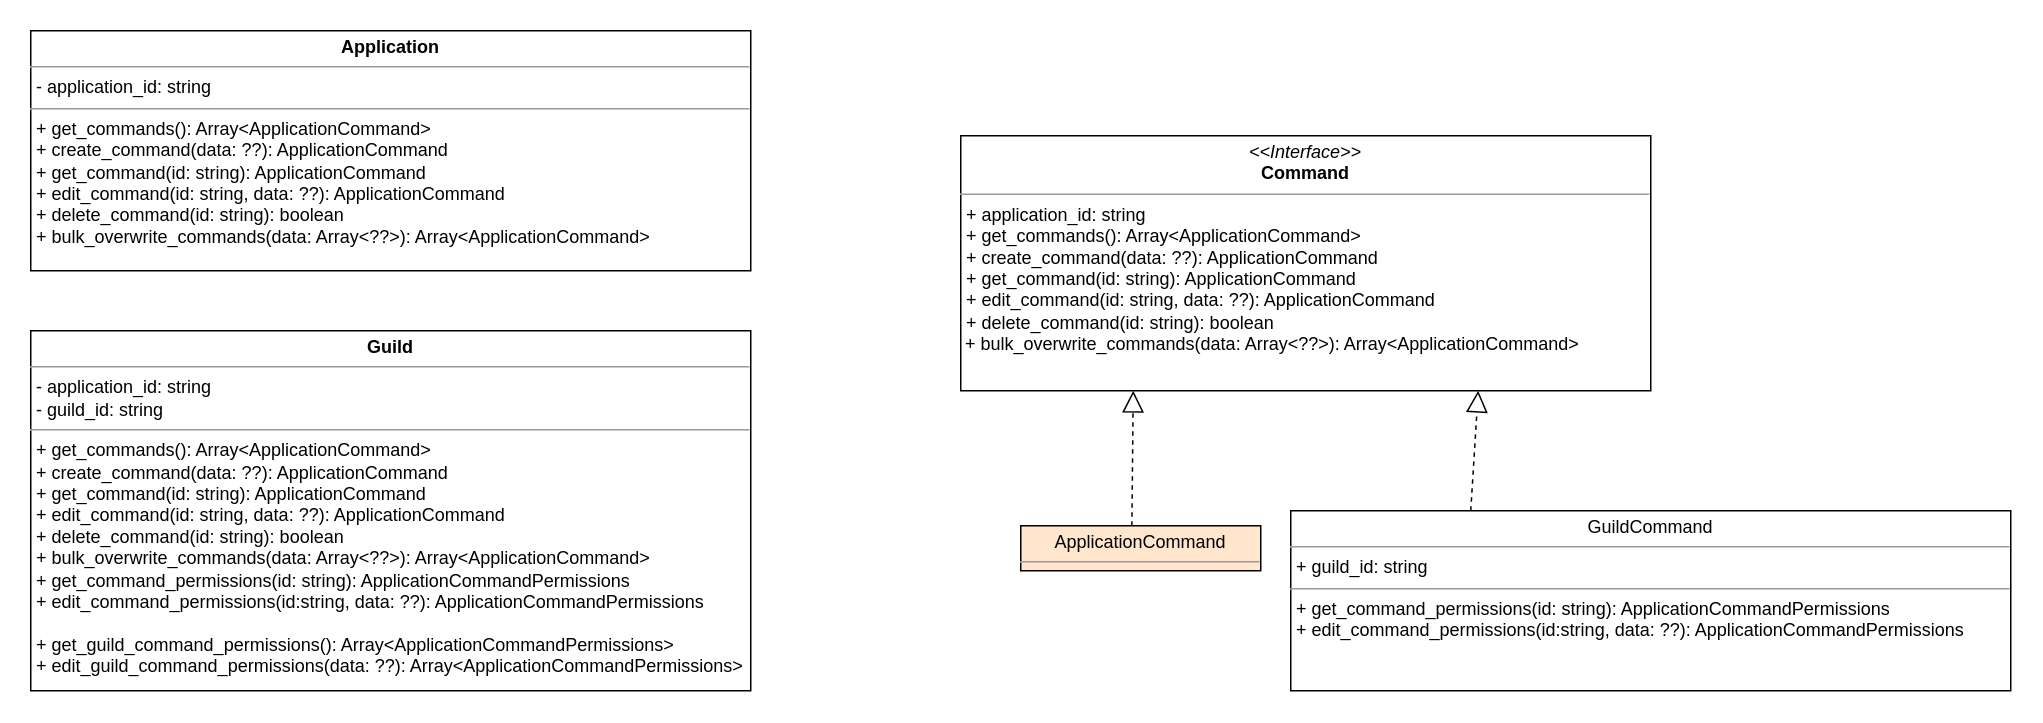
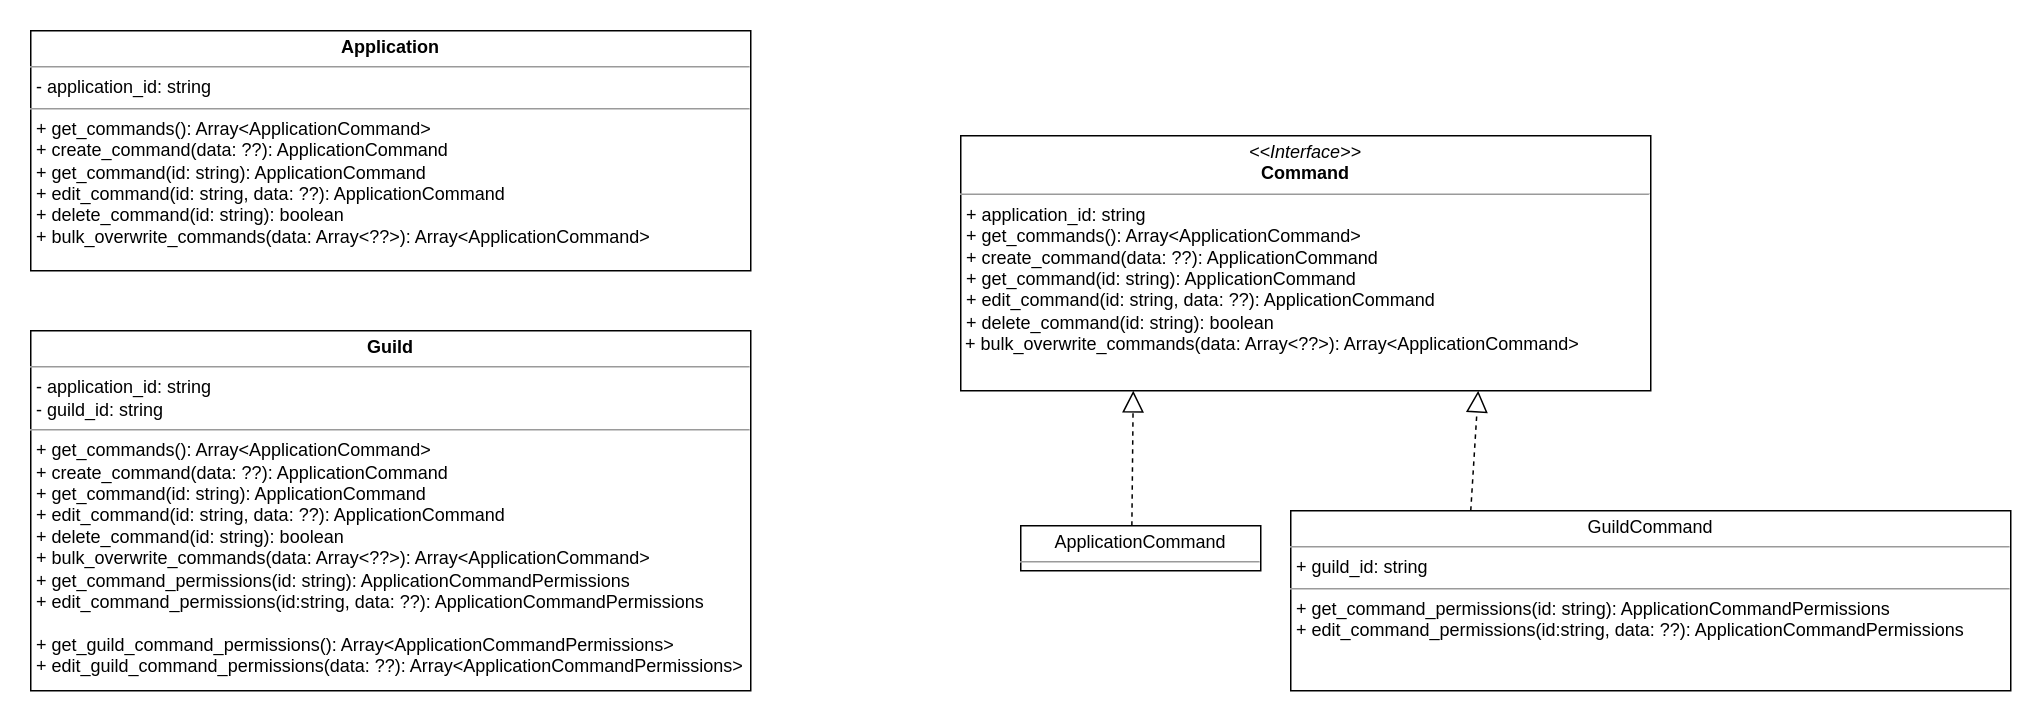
  <mxCell id="0" />
  <mxCell id="1" parent="0" />
  <mxCell id="2" value="&lt;p style=&quot;margin: 0px ; margin-top: 4px ; text-align: center&quot;&gt;&lt;b&gt;Application&lt;/b&gt;&lt;/p&gt;&lt;hr size=&quot;1&quot;&gt;&lt;p style=&quot;margin: 0px ; margin-left: 4px&quot;&gt;- application_id: string&lt;/p&gt;&lt;hr size=&quot;1&quot;&gt;&lt;p style=&quot;margin: 0px ; margin-left: 4px&quot;&gt;+ get_commands(): Array&amp;lt;ApplicationCommand&amp;gt;&lt;br&gt;&lt;/p&gt;&lt;p style=&quot;margin: 0px ; margin-left: 4px&quot;&gt;+ create_command(data: ??): ApplicationCommand&lt;br&gt;&lt;/p&gt;&lt;p style=&quot;margin: 0px ; margin-left: 4px&quot;&gt;+ get_command(id: string): ApplicationCommand&lt;br&gt;+ edit_command(id: string, data: ??): ApplicationCommand&lt;br&gt;+ delete_command(id: string): boolean&lt;/p&gt;&lt;p style=&quot;margin: 0px ; margin-left: 4px&quot;&gt;+ bulk_overwrite_commands(data: Array&amp;lt;??&amp;gt;): Array&amp;lt;ApplicationCommand&amp;gt;&lt;br&gt;&lt;/p&gt;" style="verticalAlign=top;align=left;overflow=fill;fontSize=12;fontFamily=Helvetica;html=1;" vertex="1" parent="1"><mxGeometry x="20" y="20" width="480" height="160" as="geometry" /></mxCell>
  <mxCell id="3" value="&lt;p style=&quot;margin: 0px ; margin-top: 4px ; text-align: center&quot;&gt;&lt;b&gt;Guild&lt;/b&gt;&lt;/p&gt;&lt;hr size=&quot;1&quot;&gt;&lt;p style=&quot;margin: 0px ; margin-left: 4px&quot;&gt;- application_id: string&lt;br&gt;- guild_id: string&lt;br&gt;&lt;/p&gt;&lt;hr size=&quot;1&quot;&gt;&lt;p style=&quot;margin: 0px ; margin-left: 4px&quot;&gt;+ get_commands(): Array&amp;lt;ApplicationCommand&amp;gt;&lt;br&gt;&lt;/p&gt;&lt;p style=&quot;margin: 0px ; margin-left: 4px&quot;&gt;+ create_command(data: ??): ApplicationCommand&lt;br&gt;&lt;/p&gt;&lt;p style=&quot;margin: 0px ; margin-left: 4px&quot;&gt;+ get_command(id: string): ApplicationCommand&lt;br&gt;+ edit_command(id: string, data: ??): ApplicationCommand&lt;br&gt;+ delete_command(id: string): boolean&lt;/p&gt;&lt;p style=&quot;margin: 0px ; margin-left: 4px&quot;&gt;+ bulk_overwrite_commands(data: Array&amp;lt;??&amp;gt;): Array&amp;lt;ApplicationCommand&amp;gt;&lt;br&gt;&lt;/p&gt;&lt;p style=&quot;margin: 0px ; margin-left: 4px&quot;&gt;+ get_command_permissions(id: string): ApplicationCommandPermissions&lt;br&gt;+ edit_command_permissions(id:string, data: ??): ApplicationCommandPermissions&lt;br&gt;&lt;/p&gt;&lt;p style=&quot;margin: 0px ; margin-left: 4px&quot;&gt;&lt;br&gt;&lt;/p&gt;&lt;p style=&quot;margin: 0px ; margin-left: 4px&quot;&gt;+ get_guild_command_permissions(): Array&amp;lt;ApplicationCommandPermissions&amp;gt;&lt;/p&gt;&lt;p style=&quot;margin: 0px ; margin-left: 4px&quot;&gt;+ edit_guild_command_permissions(data: ??): Array&amp;lt;ApplicationCommandPermissions&amp;gt;&lt;/p&gt;&lt;p style=&quot;margin: 0px ; margin-left: 4px&quot;&gt;&lt;br&gt;&lt;/p&gt;" style="verticalAlign=top;align=left;overflow=fill;fontSize=12;fontFamily=Helvetica;html=1;" vertex="1" parent="1"><mxGeometry x="20" y="220" width="480" height="240" as="geometry" /></mxCell>
- <mxCell id="4" value="&lt;p style=&quot;margin: 0px ; margin-top: 4px ; text-align: center&quot;&gt;ApplicationCommand&lt;/p&gt;&lt;hr size=&quot;1&quot;&gt;&lt;p style=&quot;margin: 0px ; margin-left: 4px&quot;&gt;&lt;br&gt;&lt;/p&gt;&lt;hr size=&quot;1&quot;&gt;&lt;p style=&quot;margin: 0px ; margin-left: 4px&quot;&gt;&lt;br&gt;&lt;/p&gt;" style="verticalAlign=top;align=left;overflow=fill;fontSize=12;fontFamily=Helvetica;html=1;fillColor=#ffe6cc;" vertex="1" parent="1"><mxGeometry x="680" y="350" width="160" height="30" as="geometry" /></mxCell>
+ <mxCell id="4" value="&lt;p style=&quot;margin: 0px ; margin-top: 4px ; text-align: center&quot;&gt;ApplicationCommand&lt;/p&gt;&lt;hr size=&quot;1&quot;&gt;&lt;p style=&quot;margin: 0px ; margin-left: 4px&quot;&gt;&lt;br&gt;&lt;/p&gt;&lt;hr size=&quot;1&quot;&gt;&lt;p style=&quot;margin: 0px ; margin-left: 4px&quot;&gt;&lt;br&gt;&lt;/p&gt;" style="verticalAlign=top;align=left;overflow=fill;fontSize=12;fontFamily=Helvetica;html=1;" vertex="1" parent="1"><mxGeometry x="680" y="350" width="160" height="30" as="geometry" /></mxCell>
  <mxCell id="5" value="&lt;p style=&quot;margin: 0px ; margin-top: 4px ; text-align: center&quot;&gt;&lt;i&gt;&amp;lt;&amp;lt;Interface&amp;gt;&amp;gt;&lt;/i&gt;&lt;br&gt;&lt;b&gt;Command&lt;/b&gt;&lt;/p&gt;&lt;hr size=&quot;1&quot;&gt;&lt;p style=&quot;margin: 0px ; margin-left: 4px&quot;&gt;+ application_id: string&lt;/p&gt;&lt;p style=&quot;margin: 0px ; margin-left: 4px&quot;&gt;+ get_commands(): Array&amp;lt;ApplicationCommand&amp;gt;&lt;br&gt;&lt;/p&gt;&lt;p style=&quot;margin: 0px ; margin-left: 4px&quot;&gt;+ create_command(data: ??): ApplicationCommand&lt;br&gt;&lt;/p&gt;&lt;p style=&quot;margin: 0px ; margin-left: 4px&quot;&gt;+ get_command(id: string): ApplicationCommand&lt;br&gt;+ edit_command(id: string, data: ??): ApplicationCommand&lt;br&gt;+ delete_command(id: string): boolean&lt;/p&gt;&amp;nbsp;+ bulk_overwrite_commands(data: Array&amp;lt;??&amp;gt;): Array&amp;lt;ApplicationCommand&amp;gt;" style="verticalAlign=top;align=left;overflow=fill;fontSize=12;fontFamily=Helvetica;html=1;" vertex="1" parent="1"><mxGeometry x="640" y="90" width="460" height="170" as="geometry" /></mxCell>
  <mxCell id="6" value="&lt;p style=&quot;margin: 0px ; margin-top: 4px ; text-align: center&quot;&gt;GuildCommand&lt;/p&gt;&lt;hr size=&quot;1&quot;&gt;&lt;p style=&quot;margin: 0px ; margin-left: 4px&quot;&gt;+ guild_id: string&lt;/p&gt;&lt;hr size=&quot;1&quot;&gt;&lt;p style=&quot;margin: 0px ; margin-left: 4px&quot;&gt;+ get_command_permissions(id: string): ApplicationCommandPermissions&lt;br&gt;+ edit_command_permissions(id:string, data: ??): ApplicationCommandPermissions&lt;br&gt;&lt;br&gt;&lt;br&gt;&lt;/p&gt;" style="verticalAlign=top;align=left;overflow=fill;fontSize=12;fontFamily=Helvetica;html=1;" vertex="1" parent="1"><mxGeometry x="860" y="340" width="480" height="120" as="geometry" /></mxCell>
  <mxCell id="7" value="" style="endArrow=block;dashed=1;endFill=0;endSize=12;html=1;exitX=0.463;exitY=0;exitDx=0;exitDy=0;exitPerimeter=0;entryX=0.25;entryY=1;entryDx=0;entryDy=0;" edge="1" parent="1" source="4" target="5"><mxGeometry width="160" relative="1" as="geometry"><mxPoint x="640" y="300" as="sourcePoint" /><mxPoint x="800" y="300" as="targetPoint" /></mxGeometry></mxCell>
  <mxCell id="8" value="" style="endArrow=block;dashed=1;endFill=0;endSize=12;html=1;exitX=0.25;exitY=0;exitDx=0;exitDy=0;entryX=0.75;entryY=1;entryDx=0;entryDy=0;" edge="1" parent="1" source="6" target="5"><mxGeometry width="160" relative="1" as="geometry"><mxPoint x="654.08" y="365" as="sourcePoint" /><mxPoint x="670.99" y="240.98" as="targetPoint" /></mxGeometry></mxCell>
